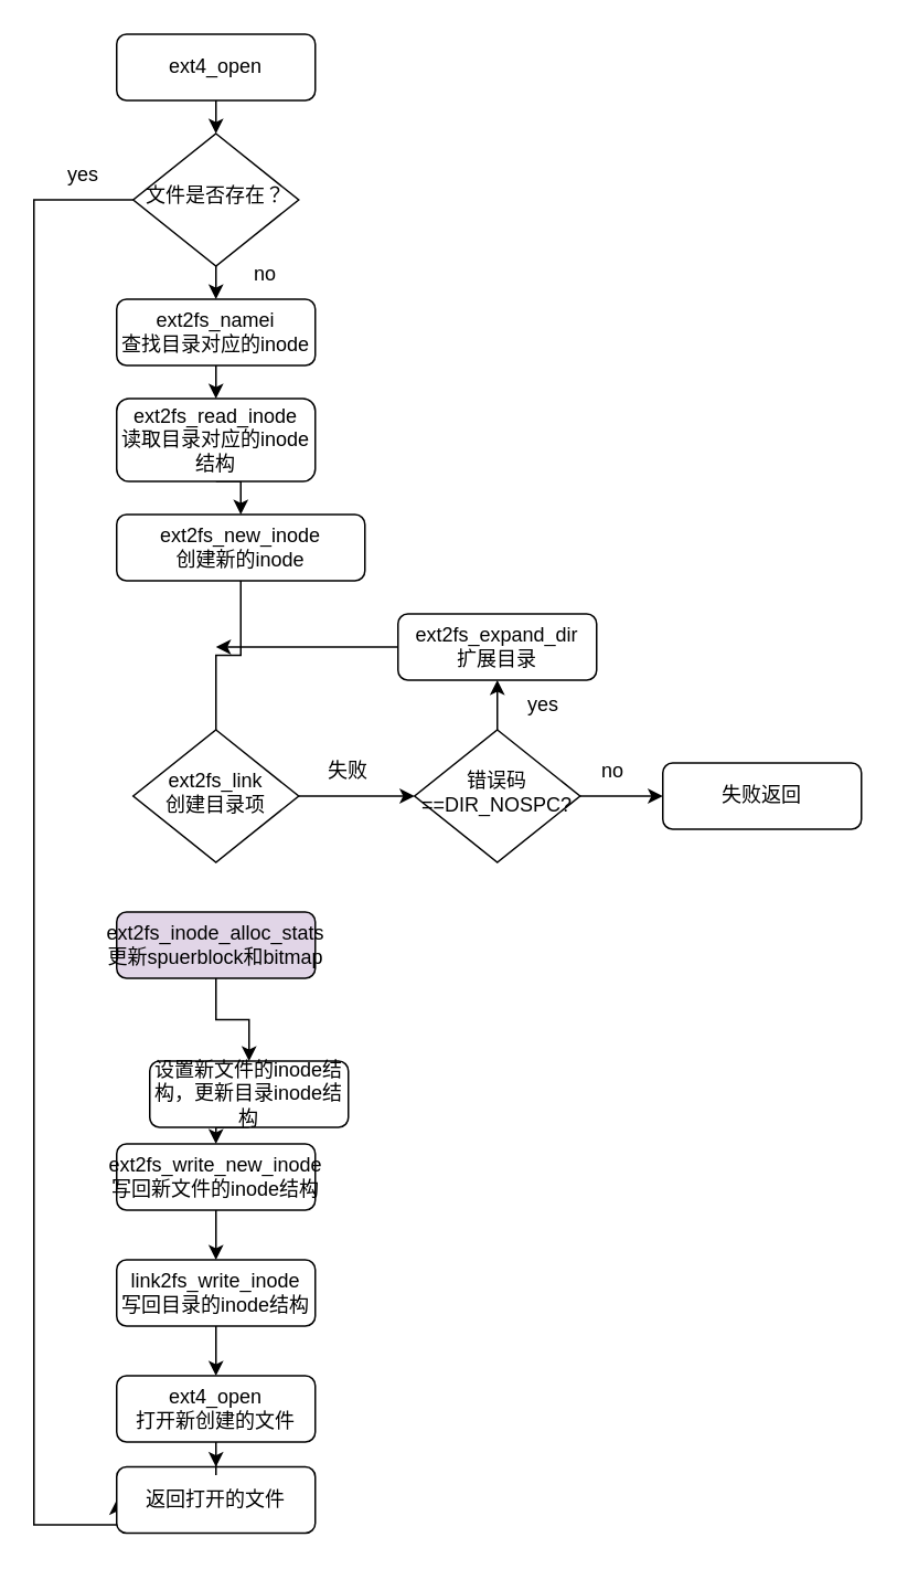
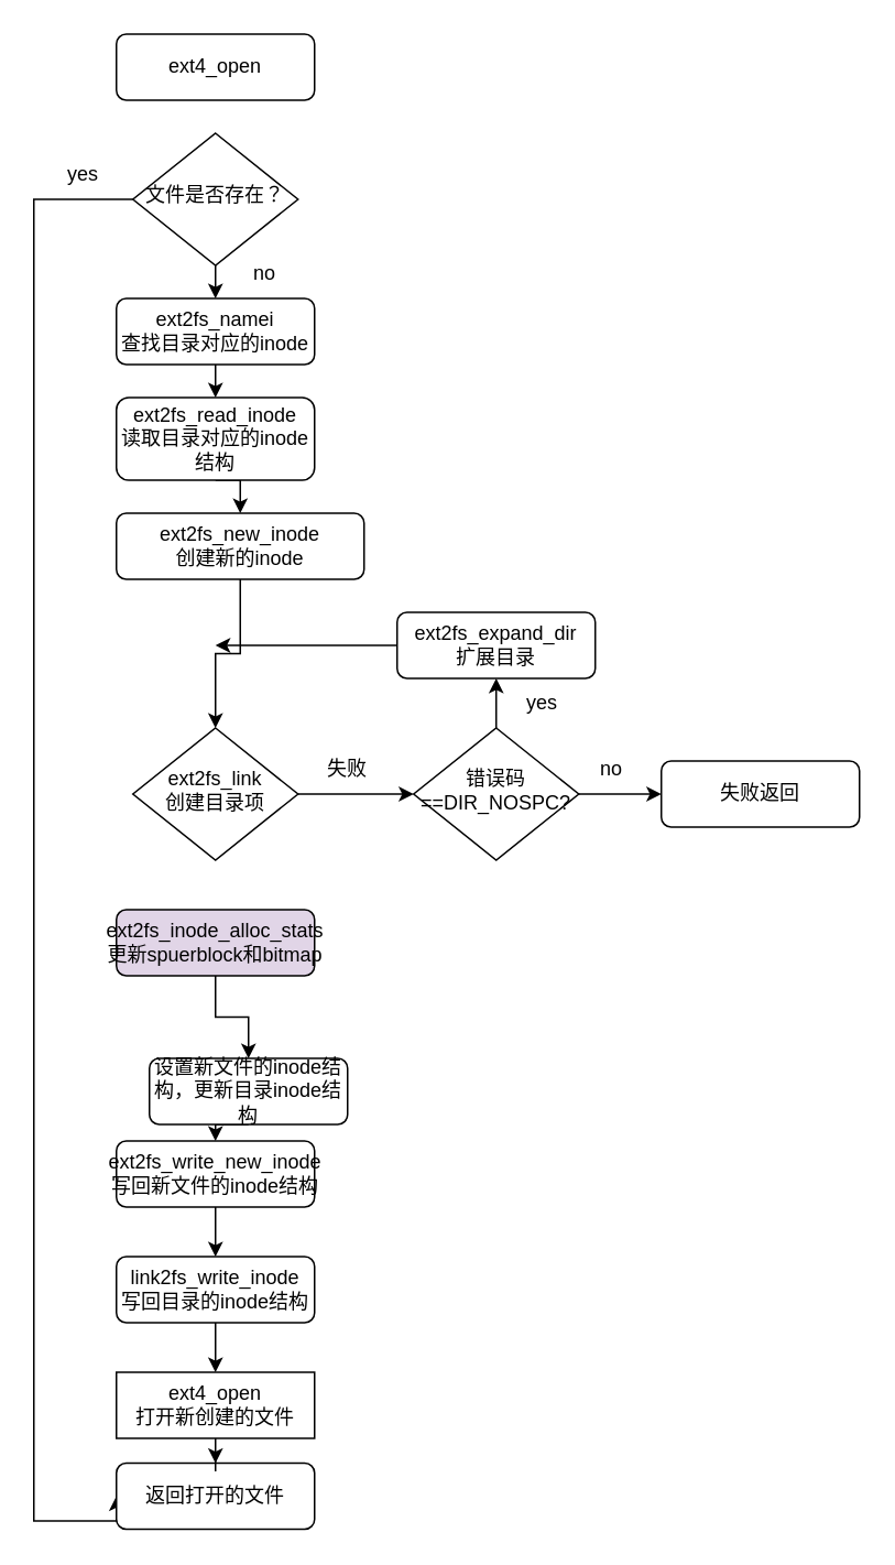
  <mxCell id="0" />
  <mxCell id="1" parent="0" />
- <mxCell id="2" style="edgeStyle=orthogonalEdgeStyle;rounded=0;orthogonalLoop=1;jettySize=auto;html=1;exitX=0.5;exitY=1;exitDx=0;exitDy=0;entryX=0.5;entryY=0;entryDx=0;entryDy=0;" edge="1" parent="1" source="3" target="5"><mxGeometry relative="1" as="geometry" /></mxCell>
  <mxCell id="3" value="ext4_open" style="rounded=1;whiteSpace=wrap;html=1;fontSize=12;glass=0;strokeWidth=1;shadow=0;" parent="1" vertex="1"><mxGeometry x="70" y="20" width="120" height="40" as="geometry" /></mxCell>
  <mxCell id="4" style="edgeStyle=orthogonalEdgeStyle;rounded=0;orthogonalLoop=1;jettySize=auto;html=1;exitX=0.5;exitY=1;exitDx=0;exitDy=0;entryX=0.5;entryY=0;entryDx=0;entryDy=0;" edge="1" parent="1" source="5" target="7"><mxGeometry relative="1" as="geometry" /></mxCell>
  <mxCell id="5" value="文件是否存在？" style="rhombus;whiteSpace=wrap;html=1;shadow=0;fontFamily=Helvetica;fontSize=12;align=center;strokeWidth=1;spacing=6;spacingTop=-4;" parent="1" vertex="1"><mxGeometry x="80" y="80" width="100" height="80" as="geometry" /></mxCell>
  <mxCell id="6" style="edgeStyle=orthogonalEdgeStyle;rounded=0;orthogonalLoop=1;jettySize=auto;html=1;exitX=0.5;exitY=1;exitDx=0;exitDy=0;entryX=0.5;entryY=0;entryDx=0;entryDy=0;" edge="1" parent="1" source="7" target="13"><mxGeometry relative="1" as="geometry" /></mxCell>
  <mxCell id="7" value="ext2fs_namei&lt;br&gt;查找目录对应的inode" style="rounded=1;whiteSpace=wrap;html=1;fontSize=12;glass=0;strokeWidth=1;shadow=0;" parent="1" vertex="1"><mxGeometry x="70" y="180" width="120" height="40" as="geometry" /></mxCell>
  <mxCell id="8" style="edgeStyle=orthogonalEdgeStyle;rounded=0;orthogonalLoop=1;jettySize=auto;html=1;exitX=0;exitY=0.5;exitDx=0;exitDy=0;entryX=0;entryY=0.5;entryDx=0;entryDy=0;" edge="1" parent="1" source="5" target="9"><mxGeometry relative="1" as="geometry"><mxPoint x="60" y="800" as="targetPoint" /><mxPoint x="80" y="120" as="sourcePoint" /><Array as="points"><mxPoint x="20" y="120" /><mxPoint x="20" y="920" /></Array></mxGeometry></mxCell>
  <mxCell id="9" value="返回打开的文件" style="rounded=1;whiteSpace=wrap;html=1;fontSize=12;glass=0;strokeWidth=1;shadow=0;" vertex="1" parent="1"><mxGeometry x="70" y="885" width="120" height="40" as="geometry" /></mxCell>
  <mxCell id="10" value="yes" style="text;html=1;strokeColor=none;fillColor=none;align=center;verticalAlign=middle;whiteSpace=wrap;rounded=0;" vertex="1" parent="1"><mxGeometry x="20" y="90" width="60" height="30" as="geometry" /></mxCell>
  <mxCell id="11" value="no" style="text;html=1;strokeColor=none;fillColor=none;align=center;verticalAlign=middle;whiteSpace=wrap;rounded=0;" vertex="1" parent="1"><mxGeometry x="130" y="150" width="60" height="30" as="geometry" /></mxCell>
  <mxCell id="12" style="edgeStyle=orthogonalEdgeStyle;rounded=0;orthogonalLoop=1;jettySize=auto;html=1;exitX=0.5;exitY=1;exitDx=0;exitDy=0;entryX=0.5;entryY=0;entryDx=0;entryDy=0;" edge="1" parent="1" source="13" target="15"><mxGeometry relative="1" as="geometry" /></mxCell>
  <mxCell id="13" value="ext2fs_read_inode&lt;br&gt;读取目录对应的inode结构" style="rounded=1;whiteSpace=wrap;html=1;fontSize=12;glass=0;strokeWidth=1;shadow=0;" vertex="1" parent="1"><mxGeometry x="70" y="240" width="120" height="50" as="geometry" /></mxCell>
- <mxCell id="14" style="edgeStyle=orthogonalEdgeStyle;rounded=0;orthogonalLoop=1;jettySize=auto;html=1;exitX=0.5;exitY=1;exitDx=0;exitDy=0;endArrow=none;" edge="1" parent="1" source="15" target="18"><mxGeometry relative="1" as="geometry" /></mxCell>
+ <mxCell id="14" style="edgeStyle=orthogonalEdgeStyle;rounded=0;orthogonalLoop=1;jettySize=auto;html=1;exitX=0.5;exitY=1;exitDx=0;exitDy=0;" edge="1" parent="1" source="15" target="18"><mxGeometry relative="1" as="geometry" /></mxCell>
  <mxCell id="15" value="ext2fs_new_inode&lt;br&gt;创建新的inode" style="rounded=1;whiteSpace=wrap;html=1;fontSize=12;glass=0;strokeWidth=1;shadow=0;" vertex="1" parent="1"><mxGeometry x="70" y="310" width="150" height="40" as="geometry" /></mxCell>
  <mxCell id="16" style="edgeStyle=orthogonalEdgeStyle;rounded=0;orthogonalLoop=1;jettySize=auto;html=1;exitX=0.5;exitY=1;exitDx=0;exitDy=0;" edge="1" parent="1"><mxGeometry relative="1" as="geometry"><mxPoint x="130" y="420" as="sourcePoint" /><mxPoint x="130" y="420" as="targetPoint" /></mxGeometry></mxCell>
  <mxCell id="17" style="edgeStyle=orthogonalEdgeStyle;rounded=0;orthogonalLoop=1;jettySize=auto;html=1;exitX=1;exitY=0.5;exitDx=0;exitDy=0;entryX=0;entryY=0.5;entryDx=0;entryDy=0;" edge="1" parent="1" source="18" target="21"><mxGeometry relative="1" as="geometry" /></mxCell>
  <mxCell id="18" value="ext2fs_link&lt;br&gt;创建目录项" style="rhombus;whiteSpace=wrap;html=1;shadow=0;fontFamily=Helvetica;fontSize=12;align=center;strokeWidth=1;spacing=6;spacingTop=-4;" vertex="1" parent="1"><mxGeometry x="80" y="440" width="100" height="80" as="geometry" /></mxCell>
  <mxCell id="19" style="edgeStyle=orthogonalEdgeStyle;rounded=0;orthogonalLoop=1;jettySize=auto;html=1;exitX=1;exitY=0.5;exitDx=0;exitDy=0;" edge="1" parent="1" source="21"><mxGeometry relative="1" as="geometry"><mxPoint x="400" y="480" as="targetPoint" /></mxGeometry></mxCell>
  <mxCell id="20" style="edgeStyle=orthogonalEdgeStyle;rounded=0;orthogonalLoop=1;jettySize=auto;html=1;exitX=0.5;exitY=0;exitDx=0;exitDy=0;entryX=0.5;entryY=1;entryDx=0;entryDy=0;" edge="1" parent="1" source="21" target="27"><mxGeometry relative="1" as="geometry" /></mxCell>
  <mxCell id="21" value="错误码==DIR_NOSPC?" style="rhombus;whiteSpace=wrap;html=1;shadow=0;fontFamily=Helvetica;fontSize=12;align=center;strokeWidth=1;spacing=6;spacingTop=-4;" vertex="1" parent="1"><mxGeometry x="250" y="440" width="100" height="80" as="geometry" /></mxCell>
  <mxCell id="22" value="失败" style="text;html=1;strokeColor=none;fillColor=none;align=center;verticalAlign=middle;whiteSpace=wrap;rounded=0;" vertex="1" parent="1"><mxGeometry x="180" y="450" width="60" height="30" as="geometry" /></mxCell>
  <mxCell id="23" value="失败返回" style="rounded=1;whiteSpace=wrap;html=1;fontSize=12;glass=0;strokeWidth=1;shadow=0;" vertex="1" parent="1"><mxGeometry x="400" y="460" width="120" height="40" as="geometry" /></mxCell>
  <mxCell id="24" value="yes" style="text;html=1;strokeColor=none;fillColor=none;align=center;verticalAlign=middle;whiteSpace=wrap;rounded=0;" vertex="1" parent="1"><mxGeometry x="296" y="410" width="64" height="30" as="geometry" /></mxCell>
  <mxCell id="25" value="no" style="text;html=1;strokeColor=none;fillColor=none;align=center;verticalAlign=middle;whiteSpace=wrap;rounded=0;" vertex="1" parent="1"><mxGeometry x="340" y="450" width="60" height="30" as="geometry" /></mxCell>
  <mxCell id="26" style="edgeStyle=orthogonalEdgeStyle;rounded=0;orthogonalLoop=1;jettySize=auto;html=1;exitX=0;exitY=0.5;exitDx=0;exitDy=0;" edge="1" parent="1" source="27"><mxGeometry relative="1" as="geometry"><mxPoint x="130" y="390" as="targetPoint" /></mxGeometry></mxCell>
  <mxCell id="27" value="ext2fs_expand_dir&lt;br&gt;扩展目录" style="rounded=1;whiteSpace=wrap;html=1;fontSize=12;glass=0;strokeWidth=1;shadow=0;" vertex="1" parent="1"><mxGeometry x="240" y="370" width="120" height="40" as="geometry" /></mxCell>
  <mxCell id="28" value="" style="edgeStyle=orthogonalEdgeStyle;rounded=0;orthogonalLoop=1;jettySize=auto;html=1;" edge="1" parent="1" source="29" target="31"><mxGeometry relative="1" as="geometry" /></mxCell>
  <mxCell id="29" value="ext2fs_inode_alloc_stats&lt;br&gt;更新spuerblock和bitmap" style="rounded=1;whiteSpace=wrap;html=1;fontSize=12;glass=0;strokeWidth=1;shadow=0;fillColor=#e1d5e7;" vertex="1" parent="1"><mxGeometry x="70" y="550" width="120" height="40" as="geometry" /></mxCell>
  <mxCell id="30" style="edgeStyle=orthogonalEdgeStyle;rounded=0;orthogonalLoop=1;jettySize=auto;html=1;exitX=0.5;exitY=1;exitDx=0;exitDy=0;entryX=0.5;entryY=0;entryDx=0;entryDy=0;" edge="1" parent="1" source="31" target="33"><mxGeometry relative="1" as="geometry" /></mxCell>
  <mxCell id="31" value="设置新文件的inode结构，更新目录inode结构" style="rounded=1;whiteSpace=wrap;html=1;fontSize=12;glass=0;strokeWidth=1;shadow=0;" vertex="1" parent="1"><mxGeometry x="90" y="640" width="120" height="40" as="geometry" /></mxCell>
  <mxCell id="32" value="" style="edgeStyle=orthogonalEdgeStyle;rounded=0;orthogonalLoop=1;jettySize=auto;html=1;" edge="1" parent="1" source="33" target="35"><mxGeometry relative="1" as="geometry" /></mxCell>
  <mxCell id="33" value="ext2fs_write_new_inode&lt;br&gt;写回新文件的inode结构" style="rounded=1;whiteSpace=wrap;html=1;fontSize=12;glass=0;strokeWidth=1;shadow=0;" vertex="1" parent="1"><mxGeometry x="70" y="690" width="120" height="40" as="geometry" /></mxCell>
  <mxCell id="34" style="edgeStyle=orthogonalEdgeStyle;rounded=0;orthogonalLoop=1;jettySize=auto;html=1;exitX=0.5;exitY=1;exitDx=0;exitDy=0;entryX=0.5;entryY=0;entryDx=0;entryDy=0;" edge="1" parent="1" source="35" target="37"><mxGeometry relative="1" as="geometry" /></mxCell>
  <mxCell id="35" value="link2fs_write_inode&lt;br&gt;写回目录的inode结构" style="rounded=1;whiteSpace=wrap;html=1;fontSize=12;glass=0;strokeWidth=1;shadow=0;" vertex="1" parent="1"><mxGeometry x="70" y="760" width="120" height="40" as="geometry" /></mxCell>
  <mxCell id="36" value="" style="edgeStyle=orthogonalEdgeStyle;rounded=0;orthogonalLoop=1;jettySize=auto;html=1;" edge="1" parent="1" source="37" target="9"><mxGeometry relative="1" as="geometry" /></mxCell>
- <mxCell id="37" value="ext4_open&lt;br&gt;打开新创建的文件" style="rounded=1;whiteSpace=wrap;html=1;fontSize=12;glass=0;strokeWidth=1;shadow=0;" vertex="1" parent="1"><mxGeometry x="70" y="830" width="120" height="40" as="geometry" /></mxCell>
+ <mxCell id="37" value="ext4_open&lt;br&gt;打开新创建的文件" style="whiteSpace=wrap;html=1;fontSize=12;glass=0;strokeWidth=1;shadow=0;rounded=0;" vertex="1" parent="1"><mxGeometry x="70" y="830" width="120" height="40" as="geometry" /></mxCell>
